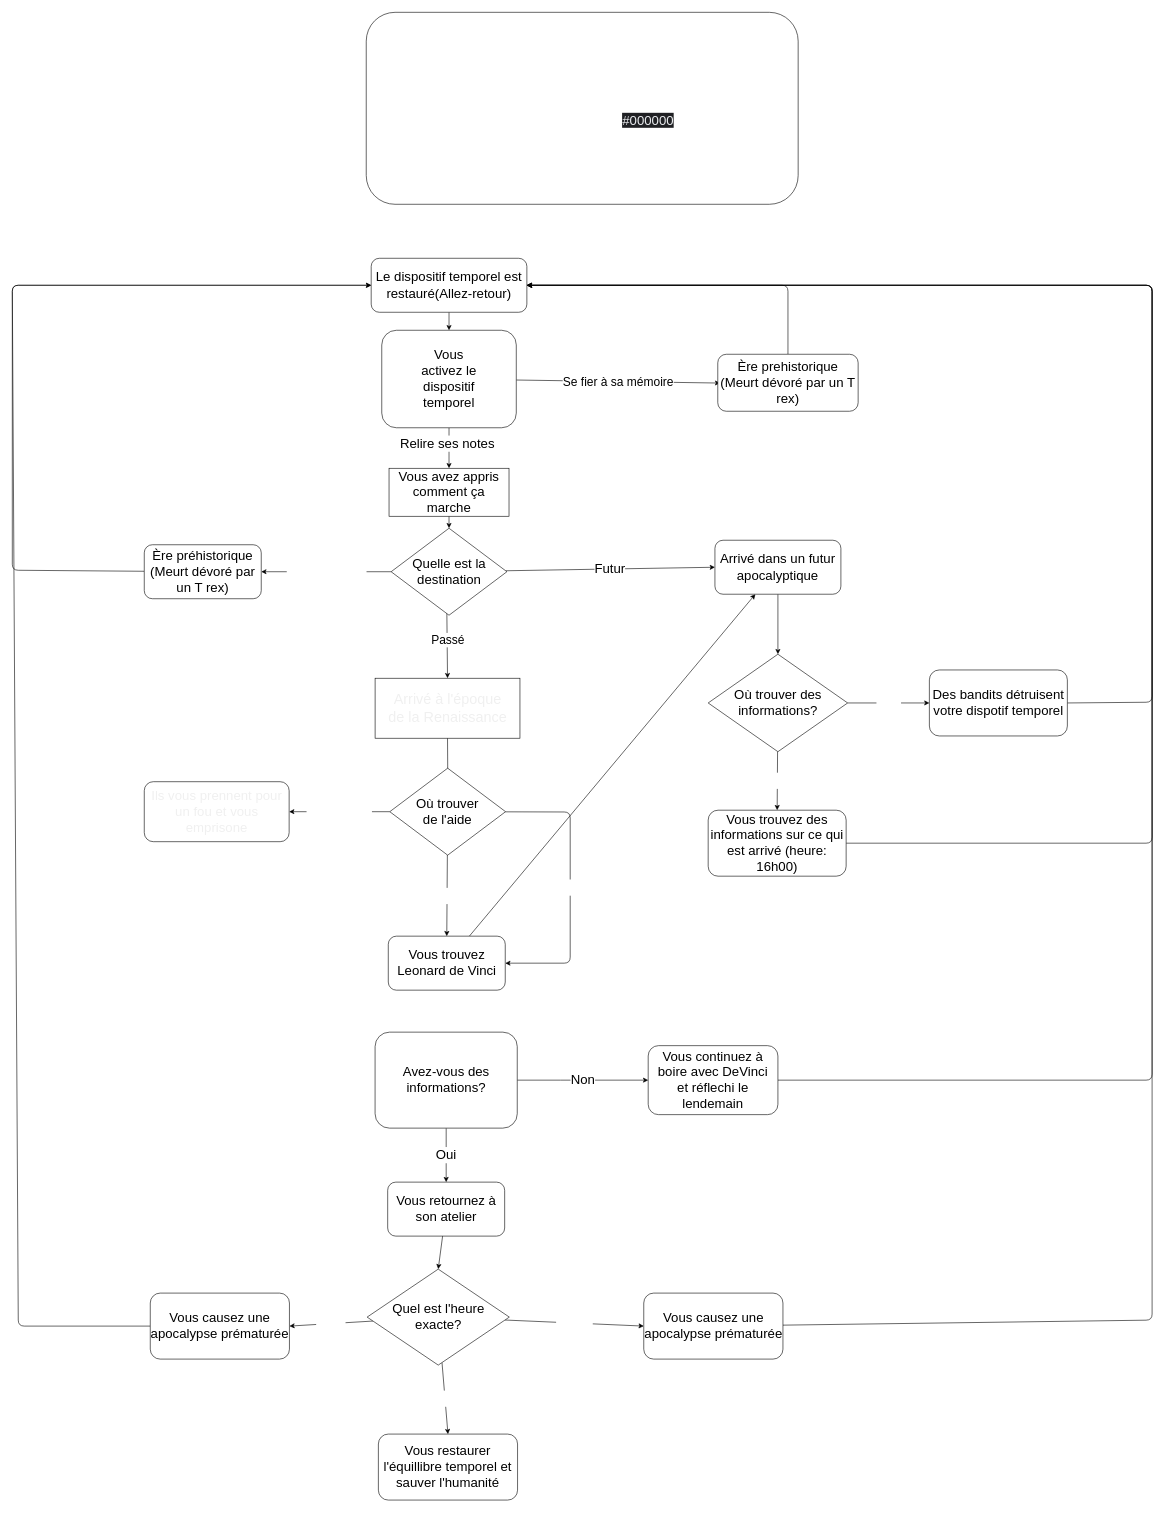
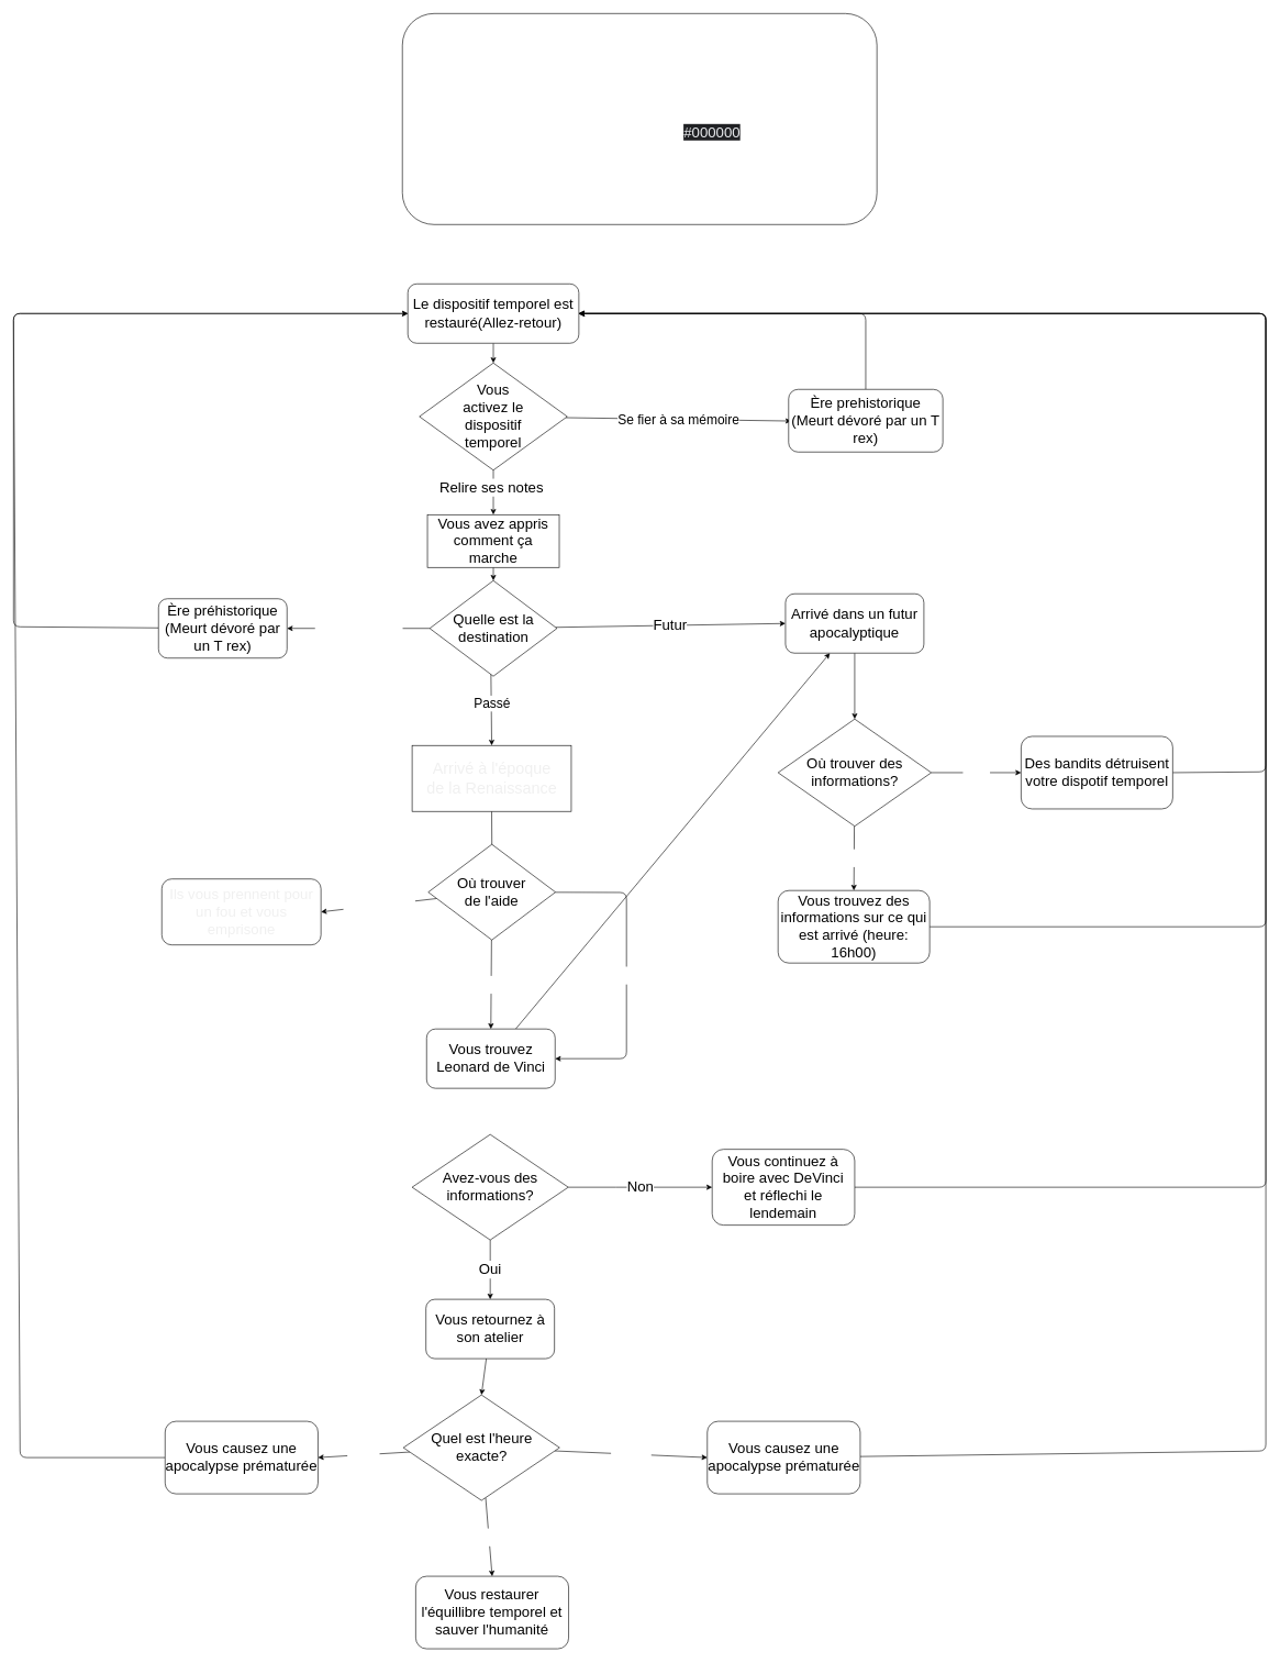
  <mxCell id="0" />
  <mxCell id="1" parent="0" />
  <mxCell id="2" value="&lt;font style=&quot;font-size: 22px;&quot;&gt;Relire ses notes&amp;nbsp;&lt;/font&gt;" style="edgeStyle=none;html=1;fontSize=18;entryX=0.5;entryY=0;entryDx=0;entryDy=0;" parent="1" source="6" target="22" edge="1"><mxGeometry x="-0.189" relative="1" as="geometry"><Array as="points" /><mxPoint as="offset" /></mxGeometry></mxCell>
  <mxCell id="3" value="Se fier à sa mémoire" style="edgeStyle=none;html=1;fontSize=20;" parent="1" source="6" edge="1"><mxGeometry relative="1" as="geometry"><mxPoint x="1200" y="638" as="targetPoint" /></mxGeometry></mxCell>
  <mxCell id="4" value="&lt;span style=&quot;color: rgba(0, 0, 0, 0); font-family: monospace; font-size: 0px; text-align: start; background-color: rgb(42, 37, 47);&quot;&gt;%3CmxGraphModel%3E%3Croot%3E%3CmxCell%20id%3D%220%22%2F%3E%3CmxCell%20id%3D%221%22%20parent%3D%220%22%2F%3E%3CmxCell%20id%3D%222%22%20value%3D%22%26lt%3Bfont%20style%3D%26quot%3Bfont-size%3A%2024px%3B%26quot%3B%26gt%3BActivation%20d'un%20dispositif%20temporel%26lt%3B%2Ffont%26gt%3B%22%20style%3D%22rounded%3D1%3BwhiteSpace%3Dwrap%3Bhtml%3D1%3B%22%20vertex%3D%221%22%20parent%3D%221%22%3E%3CmxGeometry%20x%3D%22350%22%20y%3D%22590%22%20width%3D%22195%22%20height%3D%2290%22%20as%3D%22geometry%22%2F%3E%3C%2FmxCell%3E%3C%2Froot%3E%3C%2FmxGraphModel%3E&lt;/span&gt;" style="edgeLabel;html=1;align=center;verticalAlign=middle;resizable=0;points=[];fontSize=20;" parent="3" vertex="1" connectable="0"><mxGeometry x="-0.323" y="-3" relative="1" as="geometry"><mxPoint x="-1" as="offset" /></mxGeometry></mxCell>
  <mxCell id="5" value="&lt;span style=&quot;color: rgba(0, 0, 0, 0); font-family: monospace; font-size: 0px; text-align: start; background-color: rgb(42, 37, 47);&quot;&gt;%3CmxGraphModel%3E%3Croot%3E%3CmxCell%20id%3D%220%22%2F%3E%3CmxCell%20id%3D%221%22%20parent%3D%220%22%2F%3E%3CmxCell%20id%3D%222%22%20value%3D%22%26lt%3Bfont%20style%3D%26quot%3Bfont-size%3A%2024px%3B%26quot%3B%26gt%3BActivation%20d'un%20dispositif%20temporel%26lt%3B%2Ffont%26gt%3B%22%20style%3D%22rounded%3D1%3BwhiteSpace%3Dwrap%3Bhtml%3D1%3B%22%20vertex%3D%221%22%20parent%3D%221%22%3E%3CmxGeometry%20x%3D%22350%22%20y%3D%22590%22%20width%3D%22195%22%20height%3D%2290%22%20as%3D%22geometry%22%2F%3E%3C%2FmxCell%3E%3C%2Froot%3E%3C%2FmxGraphModel%3E&lt;/span&gt;" style="edgeLabel;html=1;align=center;verticalAlign=middle;resizable=0;points=[];fontSize=20;" parent="3" vertex="1" connectable="0"><mxGeometry x="-0.247" y="2" relative="1" as="geometry"><mxPoint x="-1" as="offset" /></mxGeometry></mxCell>
- <mxCell id="6" value="&lt;font style=&quot;font-size: 22px;&quot;&gt;Vous&lt;br&gt;activez le &lt;br&gt;dispositif&lt;br&gt;temporel&lt;/font&gt;" style="whiteSpace=wrap;html=1;rounded=1;" parent="1" vertex="1"><mxGeometry x="635.88" y="550" width="224.25" height="162.5" as="geometry" /></mxCell>
+ <mxCell id="6" value="&lt;font style=&quot;font-size: 22px;&quot;&gt;Vous&lt;br&gt;activez le &lt;br&gt;dispositif&lt;br&gt;temporel&lt;/font&gt;" style="rhombus;whiteSpace=wrap;html=1;" parent="1" vertex="1"><mxGeometry x="635.88" y="550" width="224.25" height="162.5" as="geometry" /></mxCell>
  <mxCell id="7" style="edgeStyle=none;html=1;entryX=0.5;entryY=0;entryDx=0;entryDy=0;fontSize=18;" parent="1" source="8" target="6" edge="1"><mxGeometry relative="1" as="geometry" /></mxCell>
  <mxCell id="8" value="&lt;font style=&quot;font-size: 22px;&quot;&gt;Le dispositif temporel est restauré(Allez-retour)&lt;/font&gt;" style="rounded=1;whiteSpace=wrap;html=1;" parent="1" vertex="1"><mxGeometry x="618.26" y="430" width="259.5" height="90" as="geometry" /></mxCell>
  <mxCell id="9" value="Passé" style="edgeStyle=none;html=1;entryX=0.5;entryY=0;entryDx=0;entryDy=0;fontSize=20;" parent="1" target="28" edge="1"><mxGeometry x="0.091" y="1" relative="1" as="geometry"><mxPoint as="offset" /><mxPoint x="744.081" y="990" as="sourcePoint" /><mxPoint x="744.5" y="1100" as="targetPoint" /></mxGeometry></mxCell>
  <mxCell id="10" value="" style="edgeStyle=none;html=1;fontSize=20;exitX=0.5;exitY=1;exitDx=0;exitDy=0;" parent="1" source="28" edge="1"><mxGeometry x="-0.029" y="-1" relative="1" as="geometry"><mxPoint x="745.435" y="1259.482" as="sourcePoint" /><mxPoint x="746" y="1310" as="targetPoint" /><mxPoint as="offset" /></mxGeometry></mxCell>
  <mxCell id="11" style="edgeStyle=none;html=1;entryX=1;entryY=0.5;entryDx=0;entryDy=0;fontSize=20;" parent="1" source="12" target="8" edge="1"><mxGeometry relative="1" as="geometry"><Array as="points"><mxPoint x="1313" y="475" /></Array></mxGeometry></mxCell>
  <mxCell id="12" value="&lt;font style=&quot;font-size: 22px;&quot;&gt;Ère prehistorique (Meurt dévoré par un T rex)&lt;/font&gt;" style="rounded=1;whiteSpace=wrap;html=1;" parent="1" vertex="1"><mxGeometry x="1196" y="590" width="234" height="95" as="geometry" /></mxCell>
  <mxCell id="13" value="" style="edgeStyle=none;html=1;fontSize=20;" parent="1" source="14" target="27" edge="1"><mxGeometry relative="1" as="geometry" /></mxCell>
  <mxCell id="14" value="&lt;font style=&quot;font-size: 22px;&quot;&gt;Vous trouvez Leonard de Vinci&lt;/font&gt;" style="rounded=1;whiteSpace=wrap;html=1;" parent="1" vertex="1"><mxGeometry x="646.75" y="1560" width="195" height="90" as="geometry" /></mxCell>
  <mxCell id="15" style="edgeStyle=none;html=1;entryX=1;entryY=0.5;entryDx=0;entryDy=0;fontSize=20;exitX=1;exitY=0.5;exitDx=0;exitDy=0;" parent="1" source="42" target="8" edge="1"><mxGeometry relative="1" as="geometry"><Array as="points"><mxPoint x="1920" y="1170" /><mxPoint x="1920" y="475" /><mxPoint x="1551" y="475" /></Array><mxPoint x="1819.437" y="690" as="sourcePoint" /></mxGeometry></mxCell>
  <mxCell id="16" value="&lt;font style=&quot;font-size: 22px;&quot;&gt;Non&lt;/font&gt;" style="edgeStyle=none;html=1;fontSize=20;" parent="1" source="18" target="20" edge="1"><mxGeometry relative="1" as="geometry"><Array as="points"><mxPoint x="943.75" y="1800" /></Array></mxGeometry></mxCell>
  <mxCell id="17" value="&lt;font style=&quot;font-size: 22px;&quot;&gt;Oui&lt;/font&gt;" style="edgeStyle=none;html=1;entryX=0.5;entryY=0;entryDx=0;entryDy=0;fontSize=20;" parent="1" source="18" target="53" edge="1"><mxGeometry relative="1" as="geometry" /></mxCell>
- <mxCell id="18" value="&lt;font style=&quot;&quot;&gt;&lt;font style=&quot;font-size: 22px;&quot;&gt;Avez-vous des&lt;br&gt;informations?&lt;/font&gt;&lt;br&gt;&lt;/font&gt;" style="whiteSpace=wrap;html=1;rounded=1;" parent="1" vertex="1"><mxGeometry x="624.75" y="1720" width="237" height="160" as="geometry" /></mxCell>
+ <mxCell id="18" value="&lt;font style=&quot;&quot;&gt;&lt;font style=&quot;font-size: 22px;&quot;&gt;Avez-vous des&lt;br&gt;informations?&lt;/font&gt;&lt;br&gt;&lt;/font&gt;" style="rhombus;whiteSpace=wrap;html=1;" parent="1" vertex="1"><mxGeometry x="624.75" y="1720" width="237" height="160" as="geometry" /></mxCell>
  <mxCell id="19" style="edgeStyle=none;html=1;entryX=1;entryY=0.5;entryDx=0;entryDy=0;fontSize=22;fontColor=#FFFFFF;" parent="1" source="20" target="8" edge="1"><mxGeometry relative="1" as="geometry"><Array as="points"><mxPoint x="1920" y="1800" /><mxPoint x="1920" y="475" /></Array></mxGeometry></mxCell>
  <mxCell id="20" value="&lt;font style=&quot;font-size: 22px;&quot;&gt;Vous continuez à&lt;br&gt;boire avec DeVinci&lt;br&gt;et réflechi le lendemain&lt;br&gt;&lt;/font&gt;" style="rounded=1;whiteSpace=wrap;html=1;" parent="1" vertex="1"><mxGeometry x="1080" y="1742.5" width="216.25" height="115" as="geometry" /></mxCell>
  <mxCell id="21" style="edgeStyle=none;html=1;entryX=0.5;entryY=0;entryDx=0;entryDy=0;fontSize=18;" parent="1" source="22" target="25" edge="1"><mxGeometry relative="1" as="geometry" /></mxCell>
  <mxCell id="22" value="&lt;font style=&quot;font-size: 22px;&quot;&gt;Vous avez appris comment ça marche&lt;/font&gt;" style="whiteSpace=wrap;html=1;fontSize=18;" parent="1" vertex="1"><mxGeometry x="648" y="780" width="200" height="80" as="geometry" /></mxCell>
  <mxCell id="23" value="Bouton rouge" style="edgeStyle=none;html=1;fontSize=22;fontColor=#FFFFFF;" parent="1" source="25" target="39" edge="1"><mxGeometry relative="1" as="geometry" /></mxCell>
  <mxCell id="24" value="&lt;font style=&quot;font-size: 22px;&quot;&gt;Futur&lt;/font&gt;" style="edgeStyle=none;html=1;entryX=0;entryY=0.5;entryDx=0;entryDy=0;fontFamily=Helvetica;" parent="1" source="25" target="27" edge="1"><mxGeometry relative="1" as="geometry" /></mxCell>
  <mxCell id="25" value="&lt;font style=&quot;font-size: 22px;&quot;&gt;Quelle est la destination&lt;/font&gt;" style="rhombus;whiteSpace=wrap;html=1;fontSize=18;" parent="1" vertex="1"><mxGeometry x="651.5" y="880" width="193" height="145" as="geometry" /></mxCell>
  <mxCell id="26" style="edgeStyle=none;html=1;entryX=0.5;entryY=0;entryDx=0;entryDy=0;fontSize=22;fontColor=#FFFFFF;" parent="1" source="27" target="31" edge="1"><mxGeometry relative="1" as="geometry" /></mxCell>
  <mxCell id="27" value="&lt;font style=&quot;font-size: 22px;&quot;&gt;Arrivé dans un futur apocalyptique&lt;/font&gt;" style="rounded=1;whiteSpace=wrap;html=1;" parent="1" vertex="1"><mxGeometry x="1191.25" y="900" width="210" height="90" as="geometry" /></mxCell>
  <mxCell id="28" value="&lt;span style=&quot;color: rgb(240, 240, 240); font-size: 24px;&quot;&gt;Arrivé à l'époque&lt;/span&gt;&lt;br style=&quot;color: rgb(240, 240, 240); font-size: 24px;&quot;&gt;&lt;span style=&quot;color: rgb(240, 240, 240); font-size: 24px;&quot;&gt;de la Renaissance&lt;/span&gt;" style="whiteSpace=wrap;html=1;labelBackgroundColor=none;fontSize=22;fontColor=#FFFFFF;rounded=0;" parent="1" vertex="1"><mxGeometry x="624.75" y="1130" width="241.5" height="100" as="geometry" /></mxCell>
  <mxCell id="29" value="Base militaire" style="edgeStyle=none;html=1;entryX=0.5;entryY=0;entryDx=0;entryDy=0;fontSize=22;fontColor=#FFFFFF;" parent="1" source="31" target="41" edge="1"><mxGeometry relative="1" as="geometry" /></mxCell>
  <mxCell id="30" value="Ville" style="edgeStyle=none;html=1;entryX=0;entryY=0.5;entryDx=0;entryDy=0;fontSize=22;fontColor=#FFFFFF;" parent="1" source="31" target="42" edge="1"><mxGeometry relative="1" as="geometry" /></mxCell>
  <mxCell id="31" value="&lt;font style=&quot;font-size: 22px;&quot;&gt;Où trouver des&lt;br&gt;informations?&lt;/font&gt;" style="rhombus;whiteSpace=wrap;html=1;fontSize=18;" parent="1" vertex="1"><mxGeometry x="1180" y="1090" width="232.5" height="162.5" as="geometry" /></mxCell>
  <mxCell id="32" value="La taverne" style="edgeStyle=none;html=1;entryX=0.5;entryY=0;entryDx=0;entryDy=0;fontSize=22;fontColor=#FFFFFF;" parent="1" source="35" target="14" edge="1"><mxGeometry relative="1" as="geometry" /></mxCell>
  <mxCell id="33" value="Les gardes" style="edgeStyle=none;html=1;fontSize=22;fontColor=#FFFFFF;entryX=1;entryY=0.5;entryDx=0;entryDy=0;" parent="1" source="35" target="37" edge="1"><mxGeometry relative="1" as="geometry"><mxPoint x="520" y="1353" as="targetPoint" /></mxGeometry></mxCell>
  <mxCell id="34" value="&lt;font style=&quot;font-size: 22px;&quot;&gt;Les passants&lt;/font&gt;" style="edgeStyle=none;html=1;entryX=1;entryY=0.5;entryDx=0;entryDy=0;fontSize=22;fontColor=#FFFFFF;" parent="1" source="35" target="14" edge="1"><mxGeometry relative="1" as="geometry"><Array as="points"><mxPoint x="950" y="1353" /><mxPoint x="950" y="1605" /></Array></mxGeometry></mxCell>
  <mxCell id="35" value="&lt;font style=&quot;font-size: 22px;&quot;&gt;Où trouver&lt;br&gt;de l'aide&lt;/font&gt;" style="rhombus;whiteSpace=wrap;html=1;fontSize=18;" parent="1" vertex="1"><mxGeometry x="649.25" y="1280" width="193" height="145" as="geometry" /></mxCell>
  <mxCell id="36" value="&lt;font style=&quot;font-size: 22px;&quot;&gt;Vous restaurer l'équillibre temporel et sauver l'humanité&lt;/font&gt;" style="rounded=1;whiteSpace=wrap;html=1;" parent="1" vertex="1"><mxGeometry x="630.25" y="2390" width="232" height="110" as="geometry" /></mxCell>
- <mxCell id="37" value="&lt;font style=&quot;font-size: 22px;&quot; color=&quot;#f0f0f0&quot;&gt;Ils vous prennent pour un fou et vous emprisone&lt;/font&gt;" style="rounded=1;whiteSpace=wrap;html=1;labelBackgroundColor=none;fontSize=22;fontColor=#FFFFFF;" parent="1" vertex="1"><mxGeometry x="240" y="1302.5" width="241.5" height="100" as="geometry" /></mxCell>
+ <mxCell id="37" value="&lt;font style=&quot;font-size: 22px;&quot; color=&quot;#f0f0f0&quot;&gt;Ils vous prennent pour un fou et vous emprisone&lt;/font&gt;" style="rounded=1;whiteSpace=wrap;html=1;labelBackgroundColor=none;fontSize=22;fontColor=#FFFFFF;" parent="1" vertex="1"><mxGeometry x="245" y="1332.5" width="241.5" height="100" as="geometry" /></mxCell>
  <mxCell id="38" style="edgeStyle=none;html=1;fontSize=22;fontColor=#FFFFFF;entryX=0;entryY=0.5;entryDx=0;entryDy=0;" parent="1" source="39" target="8" edge="1"><mxGeometry relative="1" as="geometry"><mxPoint x="20" y="952.5" as="targetPoint" /><Array as="points"><mxPoint x="20" y="950" /><mxPoint x="20" y="475" /></Array></mxGeometry></mxCell>
  <mxCell id="39" value="&lt;font style=&quot;font-size: 22px;&quot;&gt;Ère préhistorique (Meurt dévoré par un T rex)&lt;/font&gt;" style="rounded=1;whiteSpace=wrap;html=1;" parent="1" vertex="1"><mxGeometry x="240" y="907.5" width="195" height="90" as="geometry" /></mxCell>
  <mxCell id="40" style="edgeStyle=none;html=1;entryX=1;entryY=0.5;entryDx=0;entryDy=0;fontSize=22;" parent="1" source="41" target="8" edge="1"><mxGeometry relative="1" as="geometry"><Array as="points"><mxPoint x="1920" y="1405" /><mxPoint x="1920" y="475" /></Array></mxGeometry></mxCell>
  <mxCell id="41" value="&lt;font style=&quot;font-size: 22px;&quot;&gt;Vous trouvez des informations sur ce qui est arrivé (heure: 16h00)&lt;/font&gt;" style="rounded=1;whiteSpace=wrap;html=1;" parent="1" vertex="1"><mxGeometry x="1180" y="1350" width="230" height="110" as="geometry" /></mxCell>
  <mxCell id="42" value="&lt;font style=&quot;font-size: 22px;&quot;&gt;Des bandits détruisent votre dispotif temporel&lt;/font&gt;" style="rounded=1;whiteSpace=wrap;html=1;" parent="1" vertex="1"><mxGeometry x="1548.75" y="1116.25" width="230" height="110" as="geometry" /></mxCell>
  <mxCell id="43" value="16h00" style="edgeStyle=none;html=1;entryX=0.5;entryY=0;entryDx=0;entryDy=0;fontSize=22;fontColor=#FFFFFF;" parent="1" source="46" target="36" edge="1"><mxGeometry relative="1" as="geometry" /></mxCell>
  <mxCell id="44" value="22h00" style="edgeStyle=none;html=1;entryX=0;entryY=0.5;entryDx=0;entryDy=0;fontSize=22;fontColor=#FFFFFF;" parent="1" source="46" target="48" edge="1"><mxGeometry relative="1" as="geometry" /></mxCell>
  <mxCell id="45" value="7h00" style="edgeStyle=none;html=1;entryX=1;entryY=0.5;entryDx=0;entryDy=0;fontSize=22;fontColor=#FFFFFF;" parent="1" source="46" target="50" edge="1"><mxGeometry relative="1" as="geometry" /></mxCell>
  <mxCell id="46" value="&lt;font style=&quot;&quot;&gt;&lt;font style=&quot;font-size: 22px;&quot;&gt;Quel est l'heure exacte?&lt;/font&gt;&lt;br&gt;&lt;/font&gt;" style="rhombus;whiteSpace=wrap;html=1;" parent="1" vertex="1"><mxGeometry x="611.5" y="2115" width="237" height="160" as="geometry" /></mxCell>
  <mxCell id="47" style="edgeStyle=none;html=1;entryX=1;entryY=0.5;entryDx=0;entryDy=0;fontSize=22;fontColor=#FFFFFF;" parent="1" source="48" target="8" edge="1"><mxGeometry relative="1" as="geometry"><Array as="points"><mxPoint x="1920" y="2200" /><mxPoint x="1920" y="475" /></Array></mxGeometry></mxCell>
  <mxCell id="48" value="&lt;span style=&quot;font-size: 22px;&quot;&gt;Vous causez une apocalypse prématurée&lt;/span&gt;" style="rounded=1;whiteSpace=wrap;html=1;" parent="1" vertex="1"><mxGeometry x="1072.62" y="2155" width="232" height="110" as="geometry" /></mxCell>
  <mxCell id="49" style="edgeStyle=none;html=1;entryX=0;entryY=0.5;entryDx=0;entryDy=0;fontSize=22;fontColor=#FFFFFF;" parent="1" source="50" target="8" edge="1"><mxGeometry relative="1" as="geometry"><Array as="points"><mxPoint x="30" y="2210" /><mxPoint x="20" y="475" /></Array></mxGeometry></mxCell>
  <mxCell id="50" value="&lt;span style=&quot;font-size: 22px;&quot;&gt;Vous causez une apocalypse prématurée&lt;/span&gt;" style="rounded=1;whiteSpace=wrap;html=1;" parent="1" vertex="1"><mxGeometry x="250" y="2155" width="232" height="110" as="geometry" /></mxCell>
  <mxCell id="51" value="&lt;span style=&quot;color: rgb(255, 255, 255); font-size: 22px;&quot;&gt;- Genre: Sci-fi, futuristique, fictif&lt;/span&gt;&lt;br style=&quot;color: rgb(255, 255, 255); font-size: 22px;&quot;&gt;&lt;span style=&quot;color: rgb(255, 255, 255); font-size: 22px;&quot;&gt;- Inspiration: Back To The Future&lt;/span&gt;&lt;br style=&quot;color: rgb(255, 255, 255); font-size: 22px;&quot;&gt;&lt;span style=&quot;color: rgb(255, 255, 255); font-size: 22px;&quot;&gt;- Nom: Time Rescue&lt;/span&gt;&lt;br style=&quot;color: rgb(255, 255, 255); font-size: 22px;&quot;&gt;&lt;br style=&quot;color: rgb(255, 255, 255); font-size: 22px;&quot;&gt;&lt;span style=&quot;color: rgb(255, 255, 255); font-size: 22px;&quot;&gt;- Couleur de fond du site:&amp;nbsp;&lt;/span&gt;&lt;font style=&quot;color: rgb(255, 255, 255); font-size: 22px;&quot;&gt;#0b424d&lt;/font&gt;&lt;br style=&quot;color: rgb(255, 255, 255); font-size: 22px;&quot;&gt;&lt;span style=&quot;color: rgb(255, 255, 255); font-size: 22px;&quot;&gt;- Couleur de fond du contenu:&amp;nbsp;&lt;/span&gt;&lt;font style=&quot;color: rgb(255, 255, 255); font-size: 22px;&quot;&gt;#4dd4f0&lt;/font&gt;&lt;br style=&quot;color: rgb(255, 255, 255); font-size: 22px;&quot;&gt;&lt;font style=&quot;color: rgb(255, 255, 255); font-size: 22px;&quot;&gt;- Couleur de la police:&amp;nbsp;&lt;span style=&quot;color: rgb(232, 234, 237); text-align: start; background-color: rgb(32, 33, 36);&quot;&gt;#000000&lt;/span&gt;&lt;/font&gt;&lt;br style=&quot;color: rgb(255, 255, 255); font-size: 22px;&quot;&gt;&lt;span style=&quot;color: rgb(255, 255, 255); font-size: 22px;&quot;&gt;- Couleur de fond des boutons: #0b424d&lt;/span&gt;&lt;br style=&quot;color: rgb(255, 255, 255); font-size: 22px;&quot;&gt;&lt;span style=&quot;color: rgb(255, 255, 255); font-size: 22px;&quot;&gt;- Couleur de fond des boutons en hover: #000000&amp;nbsp;&lt;/span&gt;&lt;br style=&quot;color: rgb(255, 255, 255); font-size: 22px;&quot;&gt;&lt;span style=&quot;color: rgb(255, 255, 255); font-size: 22px;&quot;&gt;- Couleur de la police des boutons: #FFFFFF&lt;/span&gt;&lt;br style=&quot;color: rgb(255, 255, 255); font-size: 22px;&quot;&gt;&lt;span style=&quot;color: rgb(255, 255, 255); font-size: 22px;&quot;&gt;- Couleur de la police des boutons en hover: #FFFFFF&lt;/span&gt;" style="rounded=1;whiteSpace=wrap;html=1;fontFamily=Helvetica;" parent="1" vertex="1"><mxGeometry x="610" y="20" width="720" height="320" as="geometry" /></mxCell>
  <mxCell id="52" style="edgeStyle=none;html=1;entryX=0.5;entryY=0;entryDx=0;entryDy=0;" parent="1" source="53" target="46" edge="1"><mxGeometry relative="1" as="geometry" /></mxCell>
  <mxCell id="53" value="&lt;font style=&quot;font-size: 22px;&quot;&gt;Vous retournez à son atelier&lt;/font&gt;" style="rounded=1;whiteSpace=wrap;html=1;" parent="1" vertex="1"><mxGeometry x="645.75" y="1970" width="195" height="90" as="geometry" /></mxCell>
